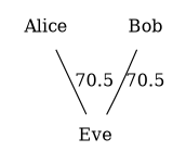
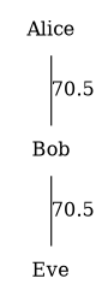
  graph {
    node [color=white style=filled]
    Alice
    Bob
    Eve
-   Alice -- Eve [label=70.5]
+   Alice -- Bob [label=70.5]
    Bob -- Eve [label=70.5]
  }
